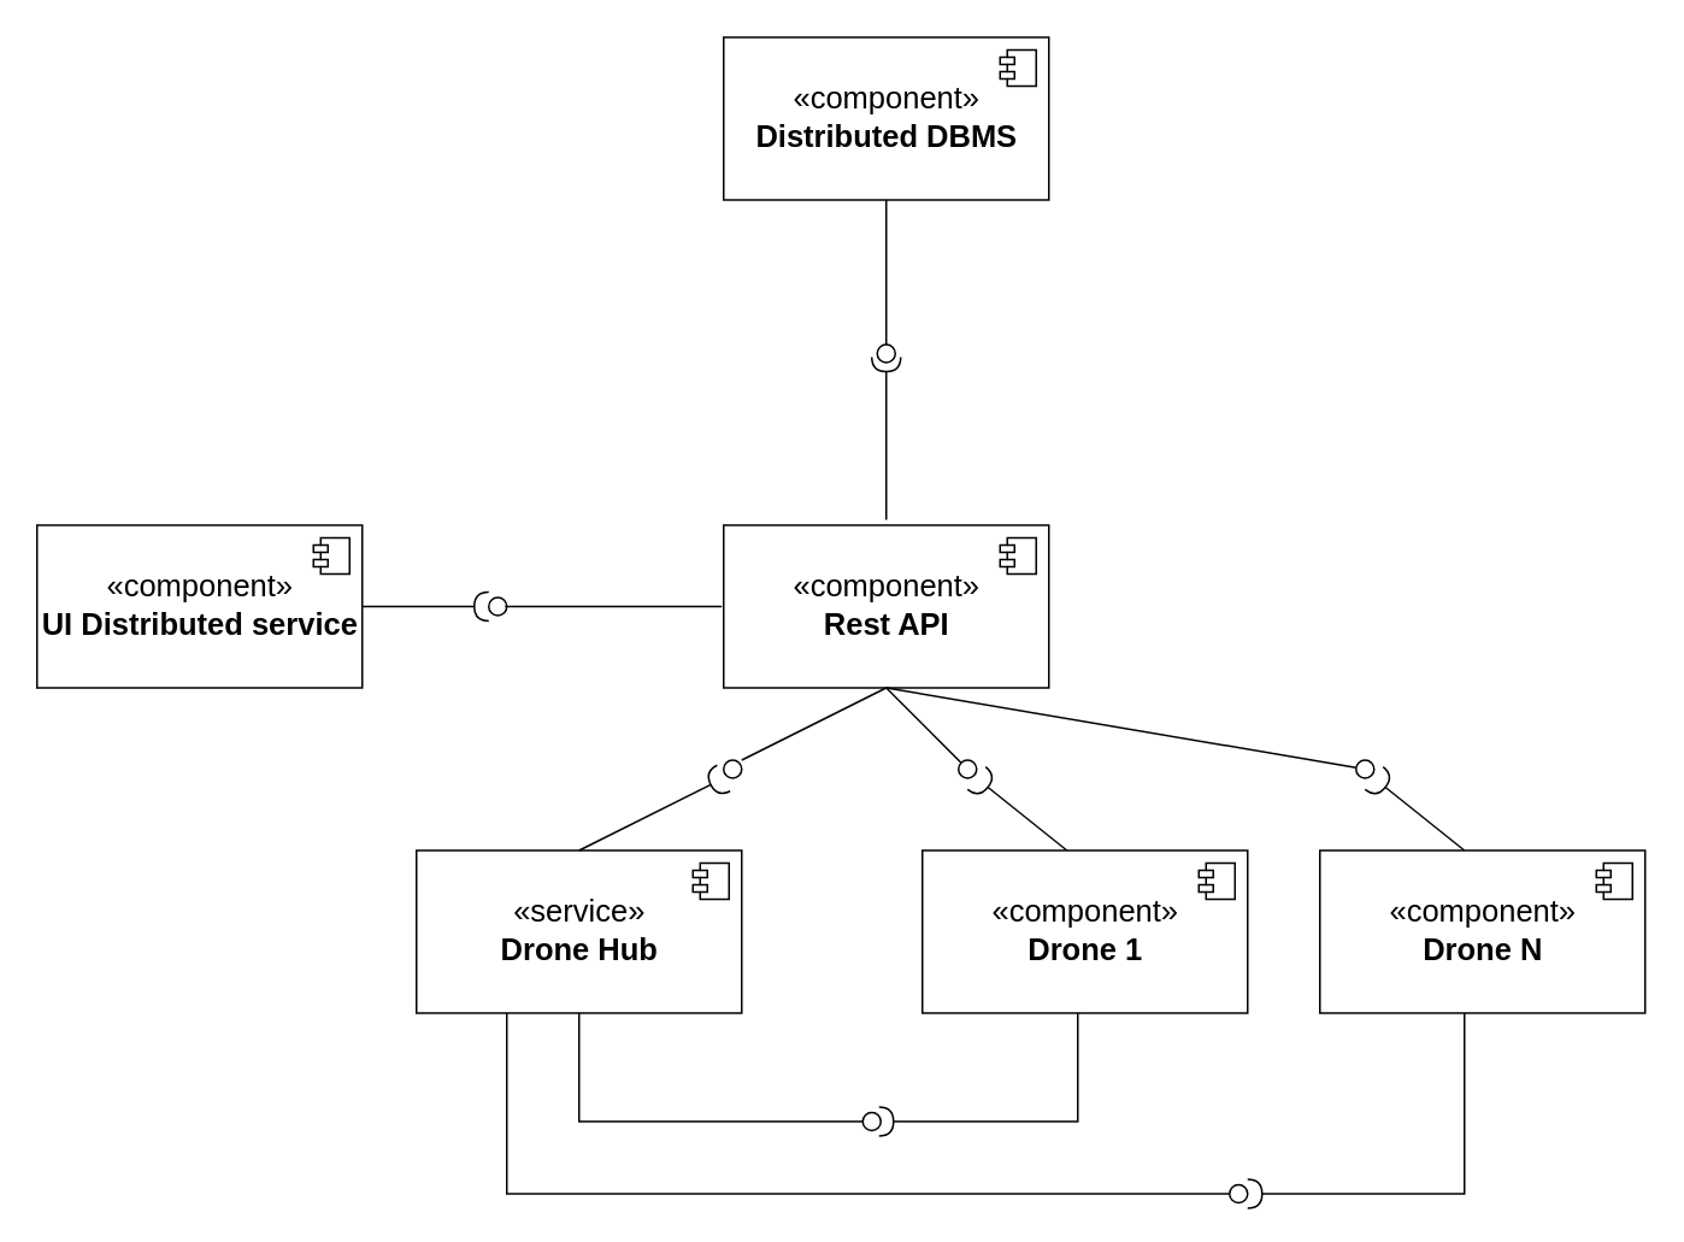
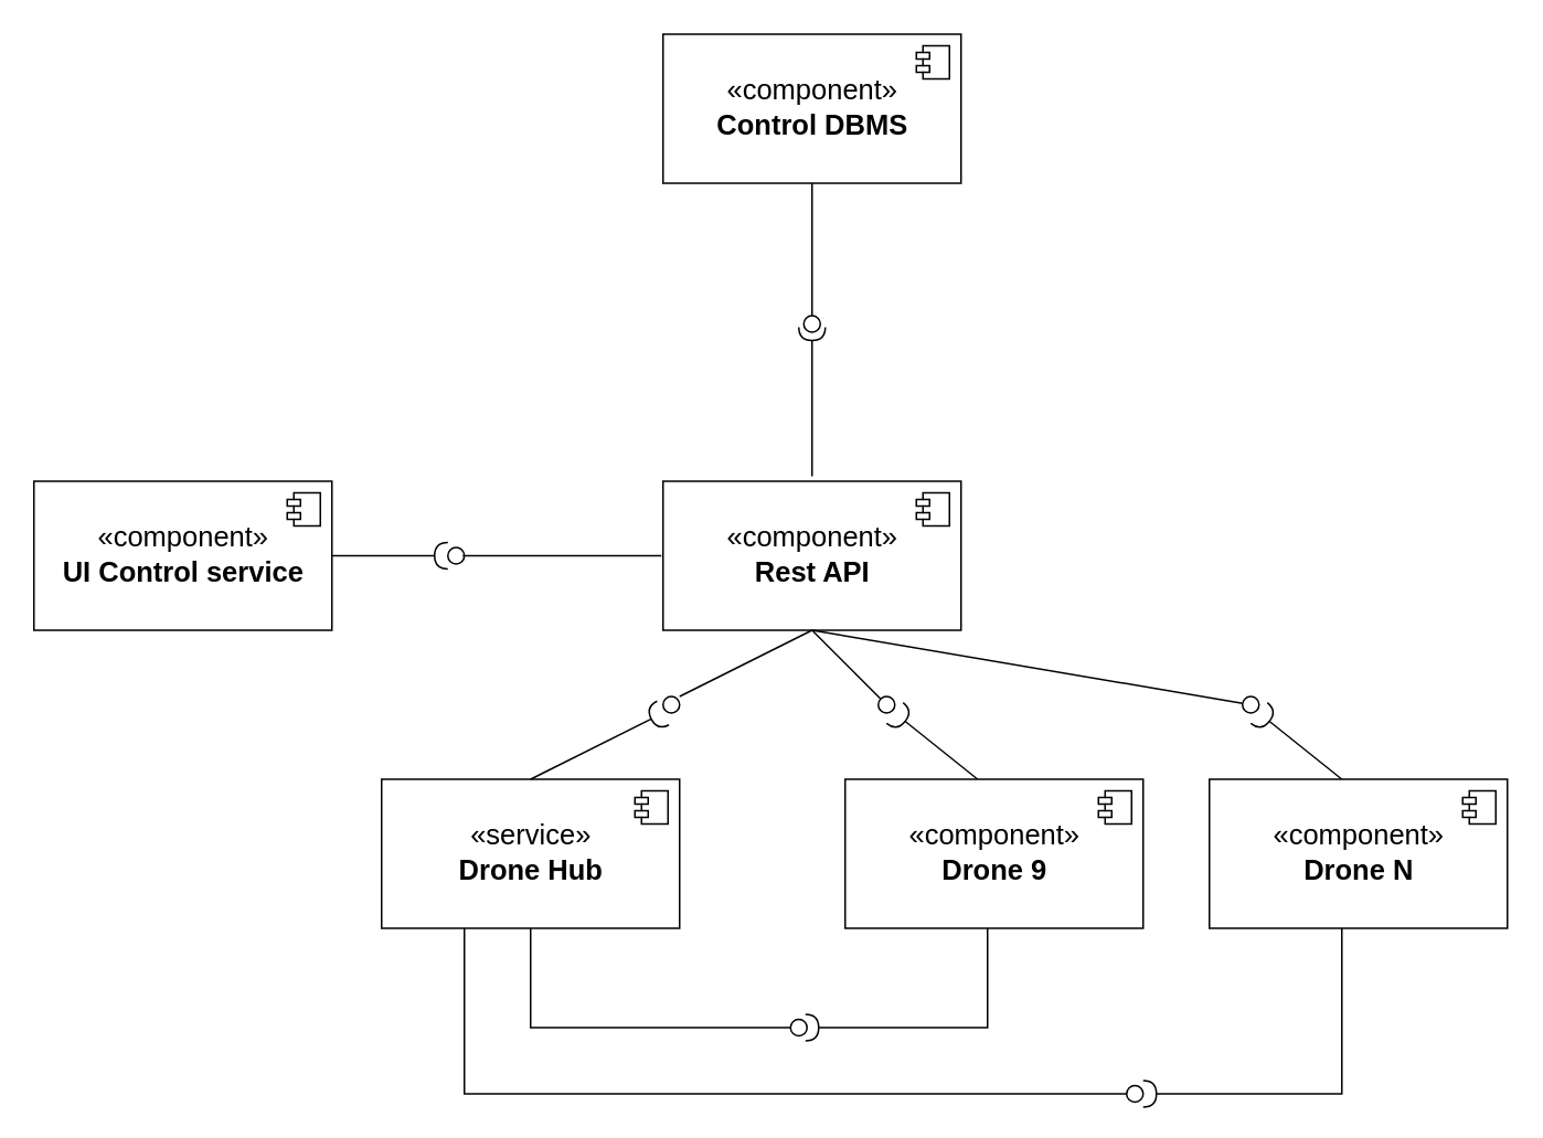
  <mxCell id="0" style=";html=1;" />
  <mxCell id="1" style=";html=1;" parent="0" />
- <mxCell id="2" value="&lt;font style=&quot;font-size: 17px;&quot;&gt;«component»&lt;br&gt;&lt;b&gt;Distributed DBMS&lt;/b&gt;&lt;/font&gt;" style="html=1;dropTarget=0;" parent="1" vertex="1"><mxGeometry x="400" y="20" width="180" height="90" as="geometry" /></mxCell>
+ <mxCell id="2" value="&lt;font style=&quot;font-size: 17px;&quot;&gt;«component»&lt;br&gt;&lt;b&gt;Control DBMS&lt;/b&gt;&lt;/font&gt;" style="html=1;dropTarget=0;" parent="1" vertex="1"><mxGeometry x="400" y="20" width="180" height="90" as="geometry" /></mxCell>
  <mxCell id="3" value="" style="shape=module;jettyWidth=8;jettyHeight=4;" parent="2" vertex="1"><mxGeometry x="1" width="20" height="20" relative="1" as="geometry"><mxPoint x="-27" y="7" as="offset" /></mxGeometry></mxCell>
  <mxCell id="4" value="&lt;font style=&quot;font-size: 17px;&quot;&gt;«component»&lt;br&gt;&lt;b&gt;Rest API&lt;/b&gt;&lt;/font&gt;" style="html=1;dropTarget=0;" parent="1" vertex="1"><mxGeometry x="400" y="290" width="180" height="90" as="geometry" /></mxCell>
  <mxCell id="5" value="" style="shape=module;jettyWidth=8;jettyHeight=4;" parent="4" vertex="1"><mxGeometry x="1" width="20" height="20" relative="1" as="geometry"><mxPoint x="-27" y="7" as="offset" /></mxGeometry></mxCell>
  <mxCell id="6" value="" style="rounded=0;orthogonalLoop=1;jettySize=auto;html=1;endArrow=halfCircle;endFill=0;endSize=6;strokeWidth=1;sketch=0;" parent="1" edge="1"><mxGeometry relative="1" as="geometry"><mxPoint x="200" y="335" as="sourcePoint" /><mxPoint x="270" y="335" as="targetPoint" /></mxGeometry></mxCell>
  <mxCell id="7" value="" style="ellipse;whiteSpace=wrap;html=1;align=center;aspect=fixed;resizable=0;points=[];outlineConnect=0;sketch=0;" parent="1" vertex="1"><mxGeometry x="270" y="330" width="10" height="10" as="geometry" /></mxCell>
  <mxCell id="8" value="" style="endArrow=none;html=1;rounded=0;entryX=0;entryY=0.5;entryDx=0;entryDy=0;" parent="1" edge="1"><mxGeometry width="50" height="50" relative="1" as="geometry"><mxPoint x="279" y="335" as="sourcePoint" /><mxPoint x="399" y="335" as="targetPoint" /></mxGeometry></mxCell>
- <mxCell id="9" value="&lt;font style=&quot;font-size: 17px;&quot;&gt;«component»&lt;br&gt;&lt;b&gt;UI Distributed service&lt;/b&gt;&lt;/font&gt;" style="html=1;dropTarget=0;" parent="1" vertex="1"><mxGeometry x="20" y="290" width="180" height="90" as="geometry" /></mxCell>
+ <mxCell id="9" value="&lt;font style=&quot;font-size: 17px;&quot;&gt;«component»&lt;br&gt;&lt;b&gt;UI Control service&lt;/b&gt;&lt;/font&gt;" style="html=1;dropTarget=0;" parent="1" vertex="1"><mxGeometry x="20" y="290" width="180" height="90" as="geometry" /></mxCell>
  <mxCell id="10" value="" style="shape=module;jettyWidth=8;jettyHeight=4;" parent="9" vertex="1"><mxGeometry x="1" width="20" height="20" relative="1" as="geometry"><mxPoint x="-27" y="7" as="offset" /></mxGeometry></mxCell>
  <mxCell id="11" value="«service»&lt;br&gt;&lt;b&gt;Drone Hub&lt;/b&gt;" style="html=1;dropTarget=0;fontSize=17;" parent="1" vertex="1"><mxGeometry x="230" y="470" width="180" height="90" as="geometry" /></mxCell>
  <mxCell id="12" value="" style="shape=module;jettyWidth=8;jettyHeight=4;fontSize=17;" parent="11" vertex="1"><mxGeometry x="1" width="20" height="20" relative="1" as="geometry"><mxPoint x="-27" y="7" as="offset" /></mxGeometry></mxCell>
  <mxCell id="13" value="" style="endArrow=none;html=1;rounded=0;entryX=0.5;entryY=1;entryDx=0;entryDy=0;" parent="1" target="4" edge="1"><mxGeometry width="50" height="50" relative="1" as="geometry"><mxPoint x="410" y="420" as="sourcePoint" /><mxPoint x="410" y="345" as="targetPoint" /></mxGeometry></mxCell>
  <mxCell id="14" value="" style="ellipse;whiteSpace=wrap;html=1;align=center;aspect=fixed;resizable=0;points=[];outlineConnect=0;sketch=0;" parent="1" vertex="1"><mxGeometry x="400" y="420" width="10" height="10" as="geometry" /></mxCell>
  <mxCell id="15" value="" style="rounded=0;orthogonalLoop=1;jettySize=auto;html=1;endArrow=halfCircle;endFill=0;endSize=6;strokeWidth=1;sketch=0;exitX=0.5;exitY=0;exitDx=0;exitDy=0;" parent="1" source="11" edge="1"><mxGeometry relative="1" as="geometry"><mxPoint x="200" y="345" as="sourcePoint" /><mxPoint x="400" y="430" as="targetPoint" /></mxGeometry></mxCell>
  <mxCell id="16" value="" style="endArrow=none;html=1;rounded=0;entryX=0.5;entryY=1;entryDx=0;entryDy=0;startArrow=none;" parent="1" source="17" target="4" edge="1"><mxGeometry width="50" height="50" relative="1" as="geometry"><mxPoint x="520" y="420" as="sourcePoint" /><mxPoint x="500" y="390" as="targetPoint" /></mxGeometry></mxCell>
  <mxCell id="17" value="" style="ellipse;whiteSpace=wrap;html=1;align=center;aspect=fixed;resizable=0;points=[];outlineConnect=0;sketch=0;" parent="1" vertex="1"><mxGeometry x="530" y="420" width="10" height="10" as="geometry" /></mxCell>
  <mxCell id="18" value="" style="rounded=0;orthogonalLoop=1;jettySize=auto;html=1;endArrow=halfCircle;endFill=0;endSize=6;strokeWidth=1;sketch=0;" parent="1" edge="1"><mxGeometry relative="1" as="geometry"><mxPoint x="590" y="470" as="sourcePoint" /><mxPoint x="540" y="430" as="targetPoint" /></mxGeometry></mxCell>
- <mxCell id="19" value="«component»&lt;br&gt;&lt;b&gt;Drone 1&lt;/b&gt;" style="html=1;dropTarget=0;fontSize=17;" parent="1" vertex="1"><mxGeometry x="510" y="470" width="180" height="90" as="geometry" /></mxCell>
+ <mxCell id="19" value="«component»&lt;br&gt;&lt;b&gt;Drone 9&lt;/b&gt;" style="html=1;dropTarget=0;fontSize=17;" parent="1" vertex="1"><mxGeometry x="510" y="470" width="180" height="90" as="geometry" /></mxCell>
  <mxCell id="20" value="" style="shape=module;jettyWidth=8;jettyHeight=4;fontSize=17;" parent="19" vertex="1"><mxGeometry x="1" width="20" height="20" relative="1" as="geometry"><mxPoint x="-27" y="7" as="offset" /></mxGeometry></mxCell>
  <mxCell id="21" value="" style="endArrow=none;html=1;rounded=0;startArrow=none;" parent="1" source="22" edge="1"><mxGeometry width="50" height="50" relative="1" as="geometry"><mxPoint x="740" y="420" as="sourcePoint" /><mxPoint x="490" y="380" as="targetPoint" /></mxGeometry></mxCell>
  <mxCell id="22" value="" style="ellipse;whiteSpace=wrap;html=1;align=center;aspect=fixed;resizable=0;points=[];outlineConnect=0;sketch=0;" parent="1" vertex="1"><mxGeometry x="750" y="420" width="10" height="10" as="geometry" /></mxCell>
  <mxCell id="23" value="" style="rounded=0;orthogonalLoop=1;jettySize=auto;html=1;endArrow=halfCircle;endFill=0;endSize=6;strokeWidth=1;sketch=0;" parent="1" edge="1"><mxGeometry relative="1" as="geometry"><mxPoint x="810" y="470" as="sourcePoint" /><mxPoint x="760" y="430" as="targetPoint" /></mxGeometry></mxCell>
  <mxCell id="24" value="«component»&lt;br&gt;&lt;b&gt;Drone N&lt;/b&gt;" style="html=1;dropTarget=0;fontSize=17;" parent="1" vertex="1"><mxGeometry x="730" y="470" width="180" height="90" as="geometry" /></mxCell>
  <mxCell id="25" value="" style="shape=module;jettyWidth=8;jettyHeight=4;fontSize=17;" parent="24" vertex="1"><mxGeometry x="1" width="20" height="20" relative="1" as="geometry"><mxPoint x="-27" y="7" as="offset" /></mxGeometry></mxCell>
  <mxCell id="26" value="" style="endArrow=none;html=1;rounded=0;entryX=0.5;entryY=1;entryDx=0;entryDy=0;" parent="1" source="27" target="2" edge="1"><mxGeometry width="50" height="50" relative="1" as="geometry"><mxPoint x="490" y="180" as="sourcePoint" /><mxPoint x="410" y="345" as="targetPoint" /></mxGeometry></mxCell>
  <mxCell id="27" value="" style="ellipse;whiteSpace=wrap;html=1;align=center;aspect=fixed;resizable=0;points=[];outlineConnect=0;sketch=0;" parent="1" vertex="1"><mxGeometry x="485" y="190" width="10" height="10" as="geometry" /></mxCell>
  <mxCell id="28" value="" style="rounded=0;orthogonalLoop=1;jettySize=auto;html=1;endArrow=halfCircle;endFill=0;endSize=6;strokeWidth=1;sketch=0;exitX=0.5;exitY=0;exitDx=0;exitDy=0;" parent="1" edge="1"><mxGeometry relative="1" as="geometry"><mxPoint x="490" y="287" as="sourcePoint" /><mxPoint x="490" y="197" as="targetPoint" /></mxGeometry></mxCell>
  <mxCell id="29" value="" style="rounded=0;orthogonalLoop=1;jettySize=auto;html=1;endArrow=halfCircle;endFill=0;endSize=6;strokeWidth=1;sketch=0;exitX=0.5;exitY=1;exitDx=0;exitDy=0;" parent="1" edge="1"><mxGeometry relative="1" as="geometry"><mxPoint x="596" y="560" as="sourcePoint" /><mxPoint x="486" y="620" as="targetPoint" /><Array as="points"><mxPoint x="596" y="620" /></Array></mxGeometry></mxCell>
  <mxCell id="30" value="" style="endArrow=none;html=1;rounded=0;entryX=0.5;entryY=1;entryDx=0;entryDy=0;startArrow=none;" parent="1" target="11" edge="1"><mxGeometry width="50" height="50" relative="1" as="geometry"><mxPoint x="480" y="620" as="sourcePoint" /><mxPoint x="410" y="345" as="targetPoint" /><Array as="points"><mxPoint x="320" y="620" /></Array></mxGeometry></mxCell>
  <mxCell id="31" value="" style="ellipse;whiteSpace=wrap;html=1;align=center;aspect=fixed;resizable=0;points=[];outlineConnect=0;sketch=0;" parent="1" vertex="1"><mxGeometry x="477" y="615" width="10" height="10" as="geometry" /></mxCell>
  <mxCell id="32" value="" style="endArrow=none;html=1;rounded=0;startArrow=none;" parent="1" edge="1"><mxGeometry width="50" height="50" relative="1" as="geometry"><mxPoint x="680" y="660" as="sourcePoint" /><mxPoint x="280" y="560" as="targetPoint" /><Array as="points"><mxPoint x="280" y="660" /></Array></mxGeometry></mxCell>
  <mxCell id="33" value="" style="ellipse;whiteSpace=wrap;html=1;align=center;aspect=fixed;resizable=0;points=[];outlineConnect=0;sketch=0;" parent="1" vertex="1"><mxGeometry x="680" y="655" width="10" height="10" as="geometry" /></mxCell>
  <mxCell id="34" value="" style="rounded=0;orthogonalLoop=1;jettySize=auto;html=1;endArrow=halfCircle;endFill=0;endSize=6;strokeWidth=1;sketch=0;exitX=0.5;exitY=1;exitDx=0;exitDy=0;" parent="1" edge="1"><mxGeometry relative="1" as="geometry"><mxPoint x="810" y="560" as="sourcePoint" /><mxPoint x="690" y="660" as="targetPoint" /><Array as="points"><mxPoint x="810" y="660" /></Array></mxGeometry></mxCell>
